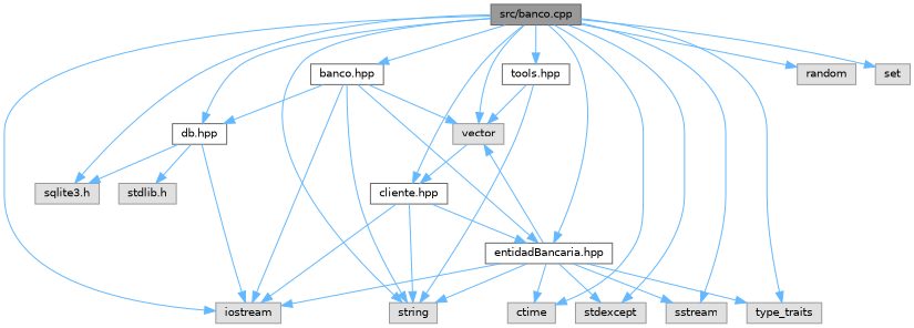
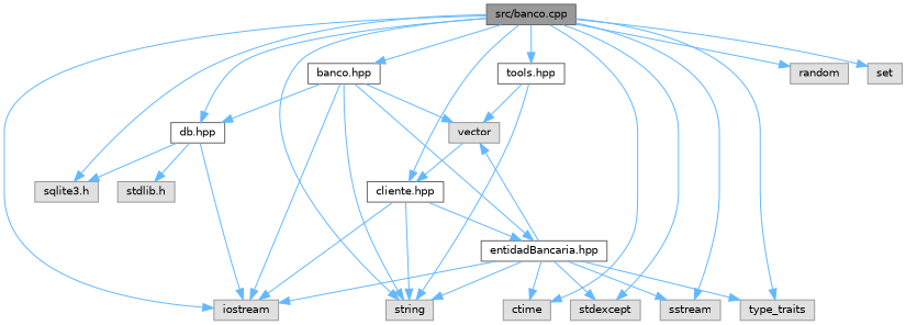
  digraph {
    node [color=grey60 fillcolor="#E0E0E0" fontname=Helvetica fontsize=10 shape=box style=filled]
    edge [color=steelblue1 fontname=Helvetica fontsize=10 labelfontname=Helvetica labelfontsize=10 style=solid]
    n1 [color=gray40 fillcolor=grey60 fontcolor=black height=0.2 label="src/banco.cpp" width=0.4]
    n2 [height=0.2 label=iostream width=0.4]
    n3 [height=0.2 label=string width=0.4]
    n4 [height=0.2 label=vector width=0.4]
    n5 [height=0.2 label=ctime width=0.4]
    n6 [height=0.2 label="sqlite3.h" width=0.4]
    n7 [height=0.2 label=random width=0.4]
    n8 [height=0.2 label=set width=0.4]
    n9 [height=0.2 label=stdexcept width=0.4]
    n10 [height=0.2 label=sstream width=0.4]
    n11 [height=0.2 label=type_traits width=0.4]
    n12 [color=grey40 fillcolor=white height=0.2 label="entidadBancaria.hpp" width=0.4]
    n13 [color=grey40 fillcolor=white height=0.2 label="banco.hpp" width=0.4]
    n14 [color=grey40 fillcolor=white height=0.2 label="db.hpp" width=0.4]
    n15 [color=grey40 fillcolor=white height=0.2 label="cliente.hpp" width=0.4]
    n16 [color=grey40 fillcolor=white height=0.2 label="tools.hpp" width=0.4]
    n17 [height=0.2 label="stdlib.h" width=0.4]
    n1 -> n2
    n1 -> n3
-   n1 -> n4
    n1 -> n5
    n1 -> n6
    n1 -> n7
    n1 -> n8
    n1 -> n9
    n1 -> n10
    n1 -> n11
-   n1 -> n12
    n1 -> n13
    n1 -> n14
    n1 -> n15
    n1 -> n16
    n4 -> n15
    n12 -> n2
    n12 -> n3
    n12 -> n4
    n12 -> n5
    n12 -> n9
    n12 -> n10
    n12 -> n11
    n13 -> n2
    n13 -> n3
    n13 -> n4
    n13 -> n12
    n13 -> n14
    n14 -> n2
    n14 -> n6
    n14 -> n17
    n15 -> n2
    n15 -> n3
    n15 -> n12
    n16 -> n3
    n16 -> n4
  }
